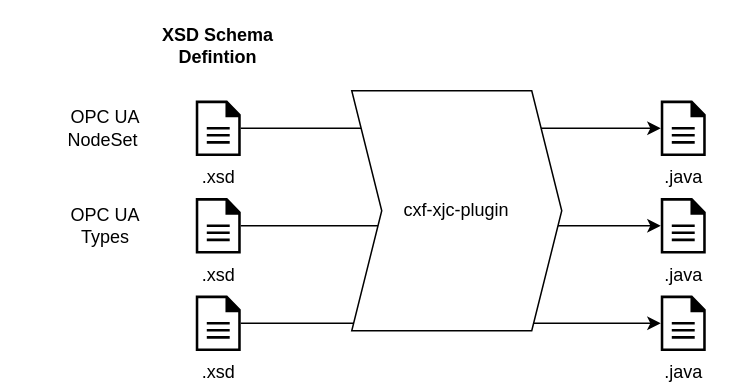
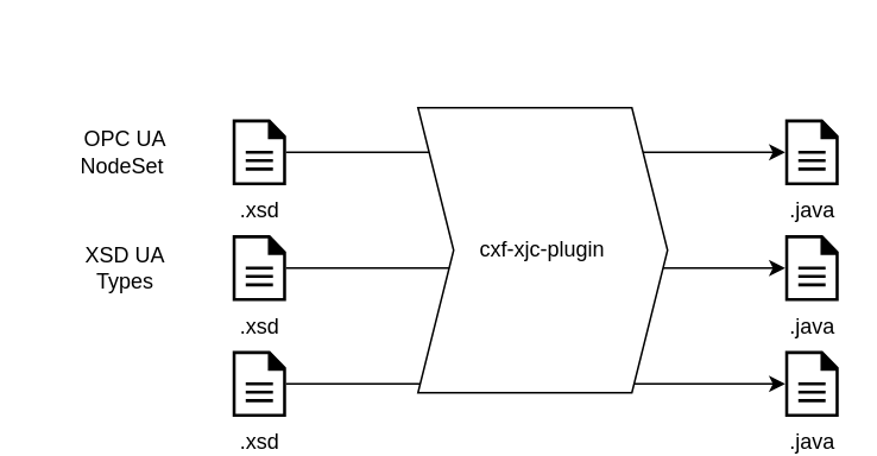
  <mxCell id="0" />
  <mxCell id="1" parent="0" />
  <mxCell id="2" value="OPC UA NodeSet&amp;nbsp;" style="text;html=1;strokeColor=none;fillColor=none;align=center;verticalAlign=middle;whiteSpace=wrap;rounded=0;" vertex="1" parent="1"><mxGeometry x="20" y="75" width="100" height="20" as="geometry" /></mxCell>
- <mxCell id="3" value="OPC UA &lt;br&gt;Types" style="text;html=1;strokeColor=none;fillColor=none;align=center;verticalAlign=middle;whiteSpace=wrap;rounded=0;" vertex="1" parent="1"><mxGeometry x="20" y="140" width="100" height="20" as="geometry" /></mxCell>
- <mxCell id="4" value="&lt;b&gt;XSD Schema Defintion&lt;/b&gt;" style="text;html=1;strokeColor=none;fillColor=none;align=center;verticalAlign=middle;whiteSpace=wrap;rounded=0;" vertex="1" parent="1"><mxGeometry x="100" y="20" width="90" height="20" as="geometry" /></mxCell>
+ <mxCell id="3" value="XSD UA &lt;br&gt;Types" style="text;html=1;strokeColor=none;fillColor=none;align=center;verticalAlign=middle;whiteSpace=wrap;rounded=0;" vertex="1" parent="1"><mxGeometry x="20" y="140" width="100" height="20" as="geometry" /></mxCell>
  <mxCell id="5" value=".java" style="pointerEvents=1;shadow=0;dashed=0;html=1;strokeColor=none;labelPosition=center;verticalLabelPosition=bottom;verticalAlign=top;outlineConnect=0;align=center;shape=mxgraph.office.concepts.document;fillColor=#000000;" vertex="1" parent="1"><mxGeometry x="440" y="66.5" width="30" height="37" as="geometry" /></mxCell>
  <mxCell id="6" value=".java" style="pointerEvents=1;shadow=0;dashed=0;html=1;strokeColor=none;labelPosition=center;verticalLabelPosition=bottom;verticalAlign=top;outlineConnect=0;align=center;shape=mxgraph.office.concepts.document;fillColor=#000000;" vertex="1" parent="1"><mxGeometry x="440" y="131.5" width="30" height="37" as="geometry" /></mxCell>
  <mxCell id="7" value=".java" style="pointerEvents=1;shadow=0;dashed=0;html=1;strokeColor=none;labelPosition=center;verticalLabelPosition=bottom;verticalAlign=top;outlineConnect=0;align=center;shape=mxgraph.office.concepts.document;fillColor=#000000;" vertex="1" parent="1"><mxGeometry x="440" y="196.5" width="30" height="37" as="geometry" /></mxCell>
  <mxCell id="8" style="edgeStyle=orthogonalEdgeStyle;rounded=0;orthogonalLoop=1;jettySize=auto;html=1;" edge="1" parent="1" source="9" target="5"><mxGeometry relative="1" as="geometry" /></mxCell>
  <mxCell id="9" value=".xsd" style="pointerEvents=1;shadow=0;dashed=0;html=1;strokeColor=none;labelPosition=center;verticalLabelPosition=bottom;verticalAlign=top;outlineConnect=0;align=center;shape=mxgraph.office.concepts.document;fillColor=#000000;" vertex="1" parent="1"><mxGeometry x="130" y="66.5" width="30" height="37" as="geometry" /></mxCell>
  <mxCell id="10" style="edgeStyle=orthogonalEdgeStyle;rounded=0;orthogonalLoop=1;jettySize=auto;html=1;" edge="1" parent="1" source="11" target="6"><mxGeometry relative="1" as="geometry" /></mxCell>
  <mxCell id="11" value=".xsd" style="pointerEvents=1;shadow=0;dashed=0;html=1;strokeColor=none;labelPosition=center;verticalLabelPosition=bottom;verticalAlign=top;outlineConnect=0;align=center;shape=mxgraph.office.concepts.document;fillColor=#000000;" vertex="1" parent="1"><mxGeometry x="130" y="131.5" width="30" height="37" as="geometry" /></mxCell>
  <mxCell id="12" style="edgeStyle=orthogonalEdgeStyle;rounded=0;orthogonalLoop=1;jettySize=auto;html=1;" edge="1" parent="1" source="13" target="7"><mxGeometry relative="1" as="geometry" /></mxCell>
  <mxCell id="13" value=".xsd" style="pointerEvents=1;shadow=0;dashed=0;html=1;strokeColor=none;labelPosition=center;verticalLabelPosition=bottom;verticalAlign=top;outlineConnect=0;align=center;shape=mxgraph.office.concepts.document;fillColor=#000000;" vertex="1" parent="1"><mxGeometry x="130" y="196.5" width="30" height="37" as="geometry" /></mxCell>
  <mxCell id="14" value="cxf-xjc-plugin" style="shape=step;perimeter=stepPerimeter;whiteSpace=wrap;html=1;fixedSize=1;" vertex="1" parent="1"><mxGeometry x="234" y="60" width="140" height="160" as="geometry" /></mxCell>
